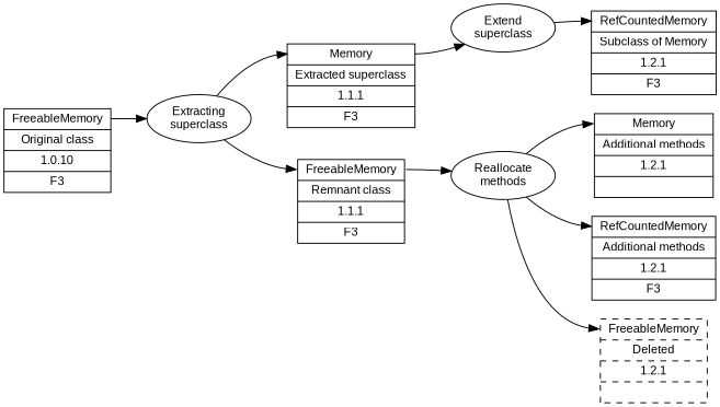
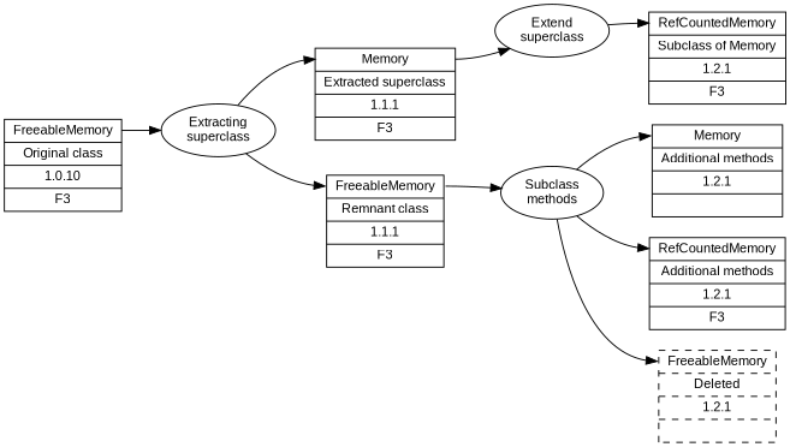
  digraph {
    rankdir=LR
    fontname="Liberation Sans"
    node [color=black fontsize=12 shape=record fontname="Liberation Sans"]
    edge [headport=f0 tailport=f0 fontname="Liberation Sans"]
    n1 [label="<f0> FreeableMemory | <f1> Original class | <f2> 1.0.10 | <f3> F3"]
    n2 [label="Extracting\nsuperclass" shape=oval]
    n3 [label="<f0> Memory | <f1> Extracted superclass | <f2> 1.1.1 | <f3> F3"]
    n4 [label="<f0> FreeableMemory | <f1> Remnant class | <f2> 1.1.1 | <f3> F3"]
    n5 [label="Extend\nsuperclass" shape=oval]
-   n6 [label="Reallocate\nmethods" shape=oval]
+   n6 [label="Subclass\nmethods" shape=oval]
    n7 [label="<f0> RefCountedMemory | <f1> Subclass of Memory | <f2> 1.2.1 | <f3> F3"]
    n8 [label="<f0> Memory | <f1> Additional methods | <f2> 1.2.1 | <f3> "]
    n9 [label="<f0> RefCountedMemory | <f1> Additional methods | <f2> 1.2.1 | <f3> F3"]
    n10 [label="<f0> FreeableMemory | <f1> Deleted | <f2> 1.2.1 | <f3> " style=dashed]
    n1 -> n2
    n2 -> n3
    n2 -> n4
    n3 -> n5
    n4 -> n6
    n5 -> n7
    n6 -> n8
    n6 -> n9
    n6 -> n10
  }
